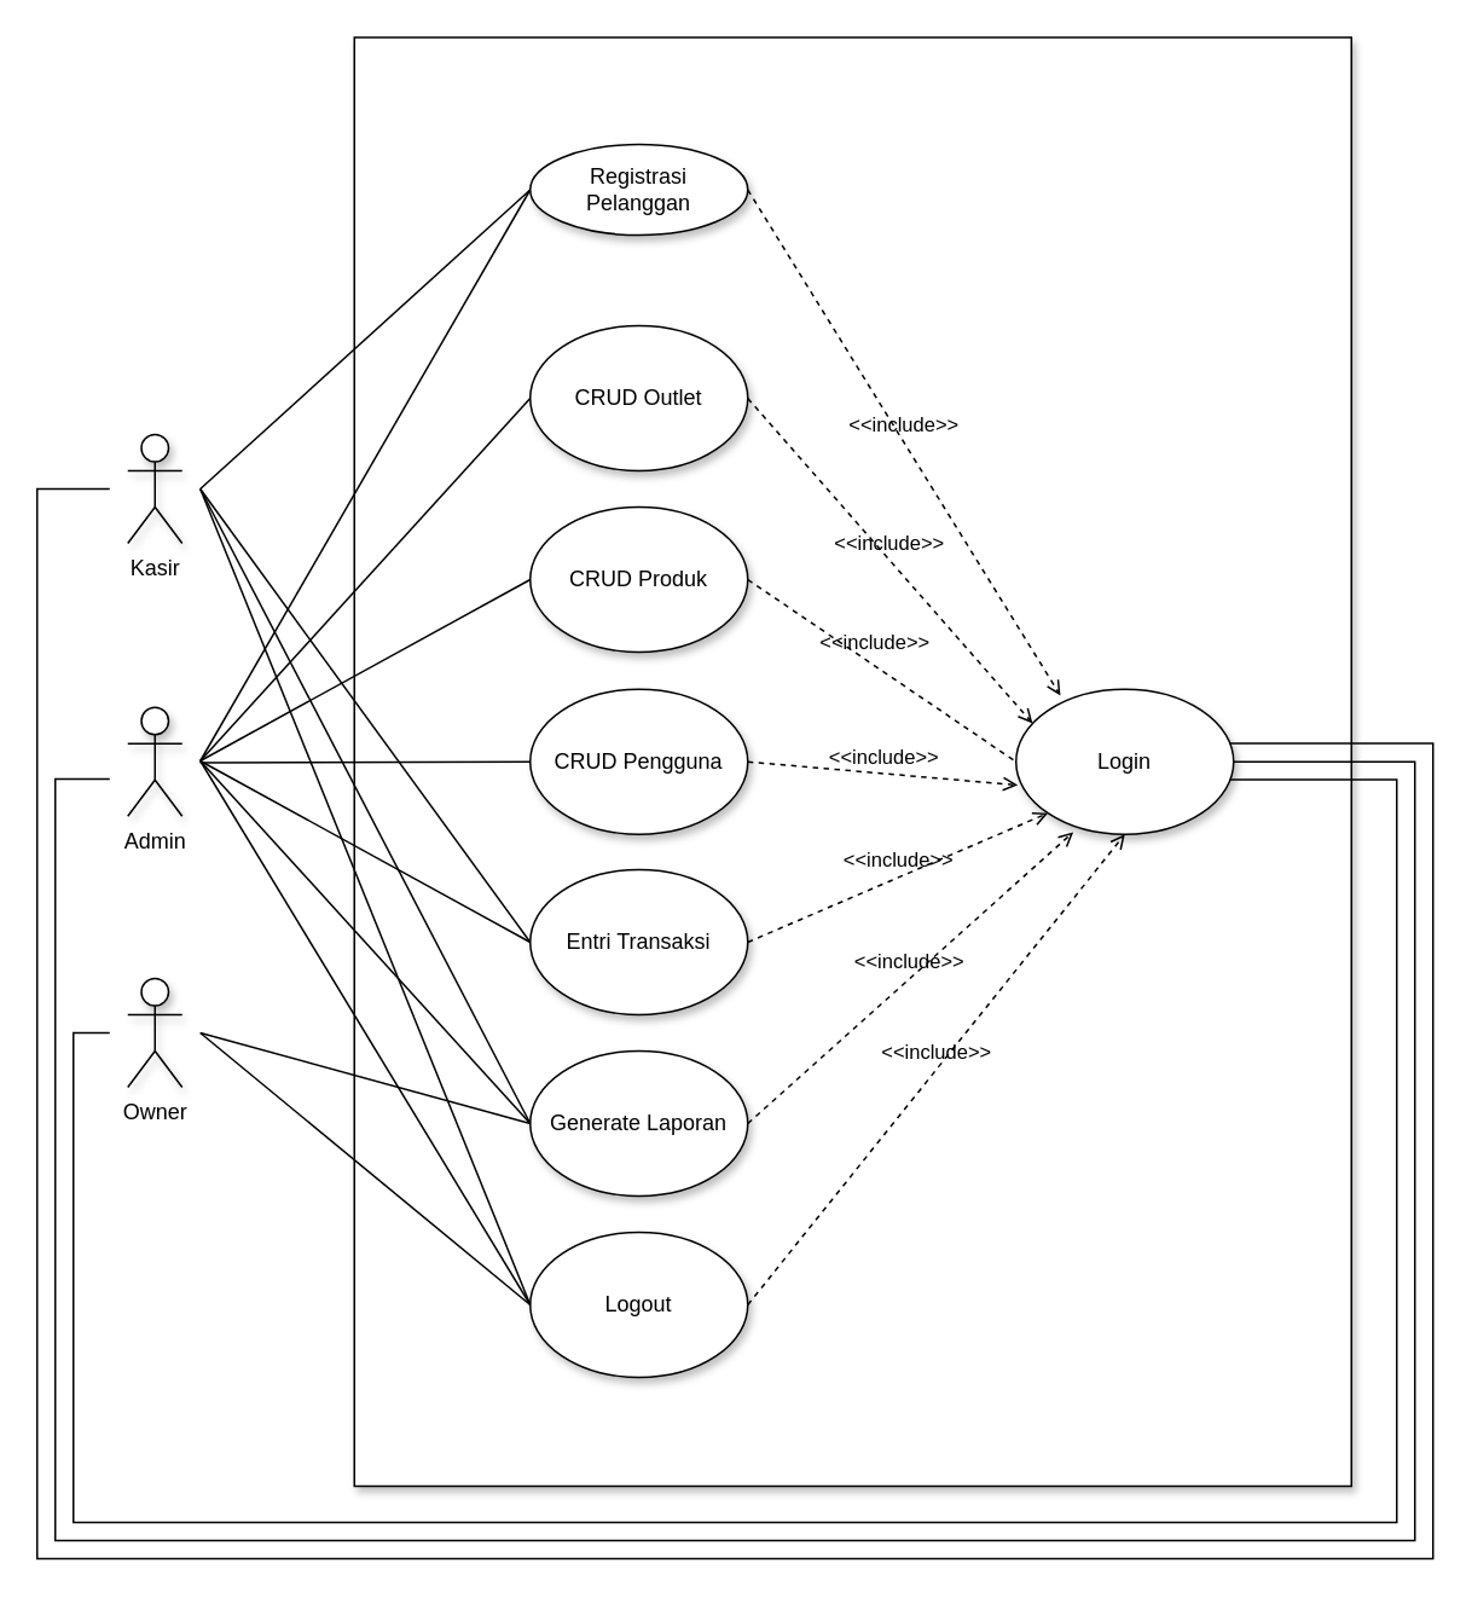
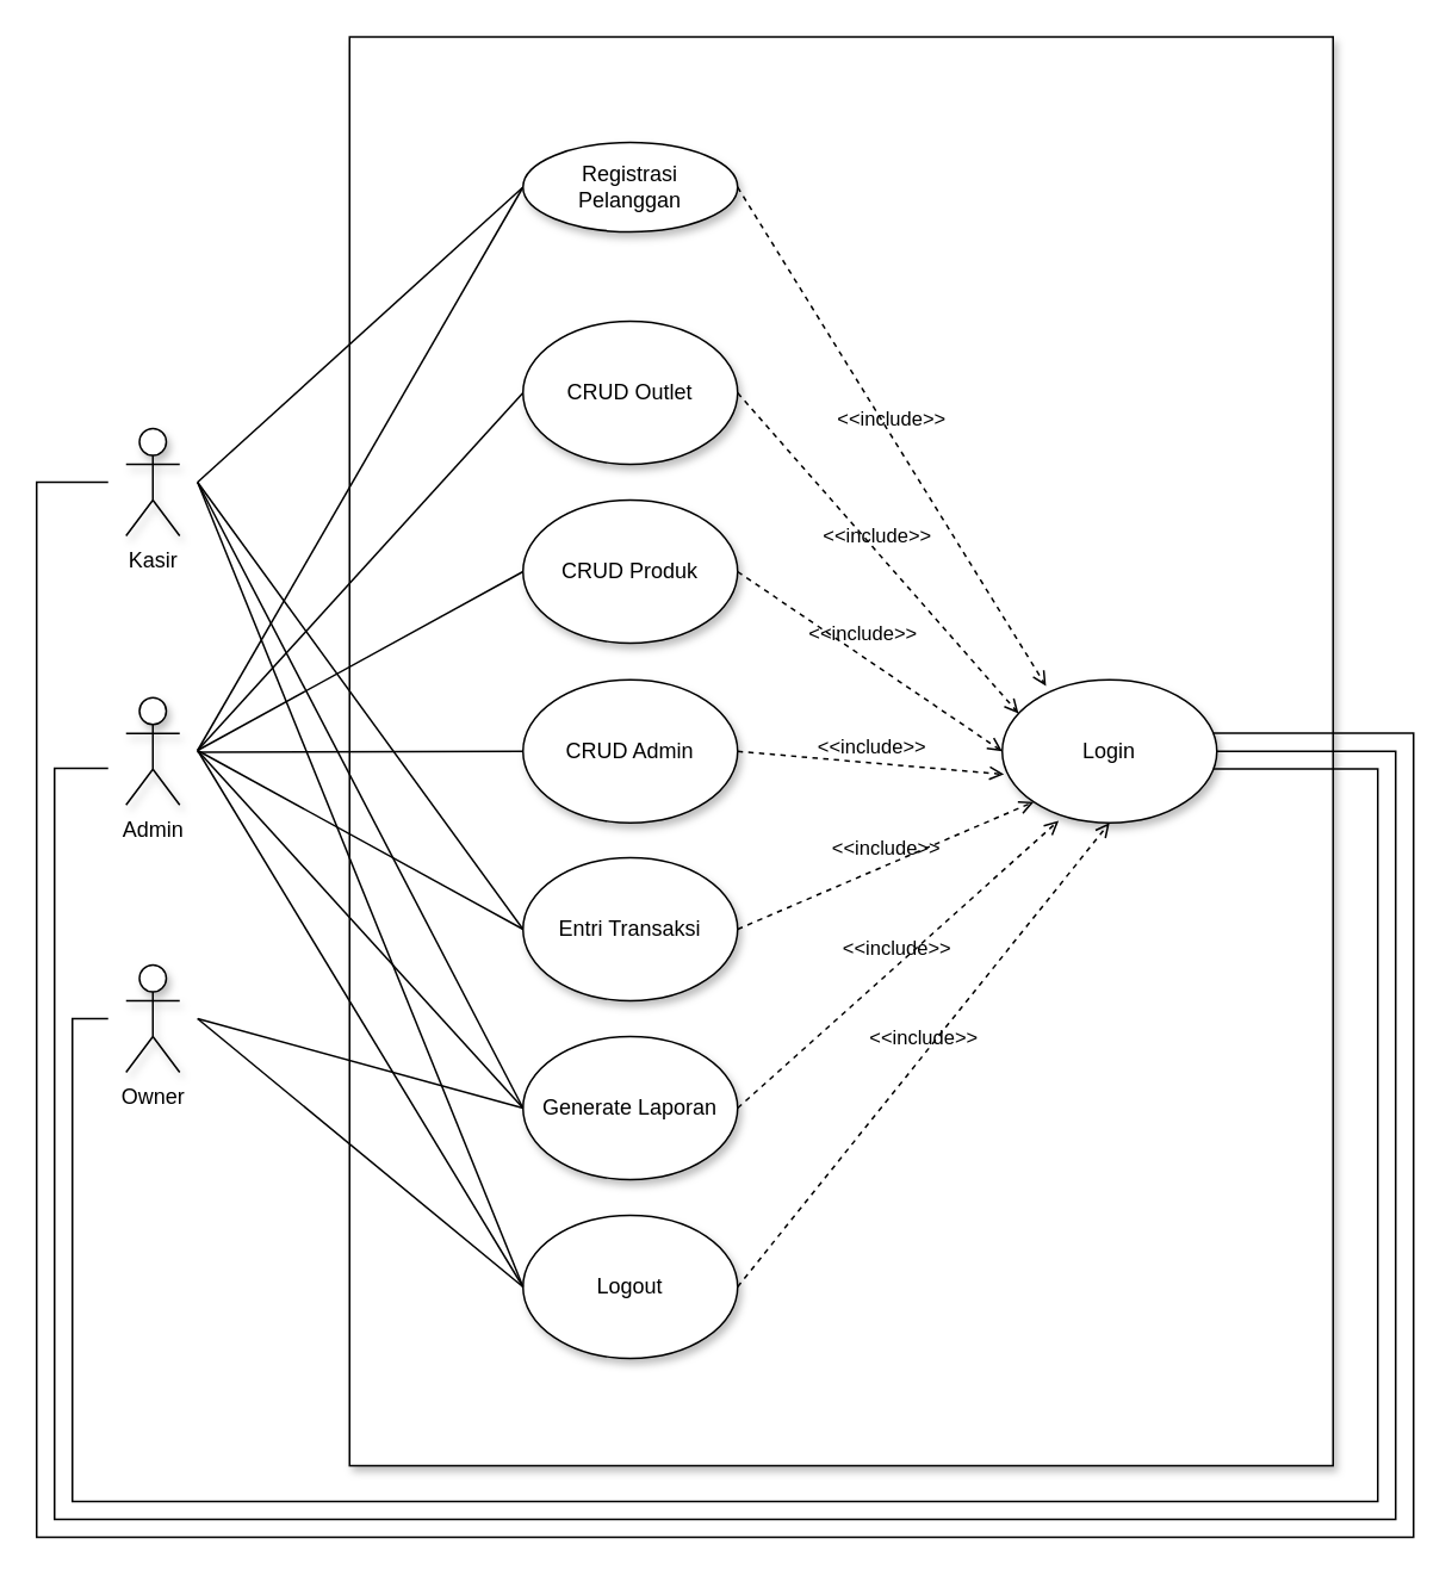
  <mxCell id="0" />
  <mxCell id="1" parent="0" />
  <mxCell id="2" value="" style="rounded=0;whiteSpace=wrap;html=1;shadow=1;" parent="1" vertex="1"><mxGeometry x="195" y="20" width="550" height="799" as="geometry" /></mxCell>
  <mxCell id="3" style="edgeStyle=none;rounded=0;orthogonalLoop=1;jettySize=auto;html=1;entryX=0;entryY=0.5;entryDx=0;entryDy=0;endArrow=none;endFill=0;" parent="1" target="16" edge="1"><mxGeometry relative="1" as="geometry"><mxPoint x="110" y="419" as="sourcePoint" /></mxGeometry></mxCell>
  <mxCell id="4" style="edgeStyle=none;rounded=0;orthogonalLoop=1;jettySize=auto;html=1;entryX=0;entryY=0.5;entryDx=0;entryDy=0;endArrow=none;endFill=0;" parent="1" target="19" edge="1"><mxGeometry relative="1" as="geometry"><mxPoint x="110" y="419" as="sourcePoint" /></mxGeometry></mxCell>
  <mxCell id="5" style="edgeStyle=orthogonalEdgeStyle;rounded=0;orthogonalLoop=1;jettySize=auto;html=1;endArrow=none;endFill=0;entryX=1;entryY=0.5;entryDx=0;entryDy=0;" parent="1" target="14" edge="1"><mxGeometry relative="1" as="geometry"><mxPoint x="60" y="429" as="sourcePoint" /><mxPoint x="760" y="429" as="targetPoint" /><Array as="points"><mxPoint x="30" y="429" /><mxPoint x="30" y="849" /><mxPoint x="780" y="849" /><mxPoint x="780" y="420" /></Array></mxGeometry></mxCell>
  <mxCell id="6" value="Admin" style="shape=umlActor;verticalLabelPosition=bottom;verticalAlign=top;html=1;outlineConnect=0;shadow=1;" parent="1" vertex="1"><mxGeometry x="70" y="389.5" width="30" height="60" as="geometry" /></mxCell>
  <mxCell id="7" style="edgeStyle=none;rounded=0;orthogonalLoop=1;jettySize=auto;html=1;entryX=0;entryY=0.5;entryDx=0;entryDy=0;endArrow=none;endFill=0;" parent="1" target="15" edge="1"><mxGeometry relative="1" as="geometry"><mxPoint x="110" y="569" as="sourcePoint" /></mxGeometry></mxCell>
  <mxCell id="8" style="edgeStyle=orthogonalEdgeStyle;rounded=0;orthogonalLoop=1;jettySize=auto;html=1;endArrow=none;endFill=0;entryX=0.978;entryY=0.623;entryDx=0;entryDy=0;entryPerimeter=0;" parent="1" target="14" edge="1"><mxGeometry relative="1" as="geometry"><mxPoint x="60" y="569" as="sourcePoint" /><Array as="points"><mxPoint x="40" y="569" /><mxPoint x="40" y="839" /><mxPoint x="770" y="839" /><mxPoint x="770" y="429" /></Array><mxPoint x="760" y="455" as="targetPoint" /></mxGeometry></mxCell>
  <mxCell id="9" style="rounded=0;orthogonalLoop=1;jettySize=auto;html=1;entryX=0;entryY=0.5;entryDx=0;entryDy=0;endArrow=none;endFill=0;" parent="1" target="21" edge="1"><mxGeometry relative="1" as="geometry"><mxPoint x="110" y="569" as="sourcePoint" /></mxGeometry></mxCell>
  <mxCell id="10" value="Owner" style="shape=umlActor;verticalLabelPosition=bottom;verticalAlign=top;html=1;outlineConnect=0;shadow=1;" parent="1" vertex="1"><mxGeometry x="70" y="539" width="30" height="60" as="geometry" /></mxCell>
  <mxCell id="11" style="rounded=0;orthogonalLoop=1;jettySize=auto;html=1;entryX=0;entryY=0.5;entryDx=0;entryDy=0;endArrow=none;endFill=0;" parent="1" target="16" edge="1"><mxGeometry relative="1" as="geometry"><mxPoint x="110" y="269" as="sourcePoint" /></mxGeometry></mxCell>
  <mxCell id="12" style="edgeStyle=orthogonalEdgeStyle;rounded=0;orthogonalLoop=1;jettySize=auto;html=1;endArrow=none;endFill=0;entryX=0.981;entryY=0.372;entryDx=0;entryDy=0;entryPerimeter=0;" parent="1" target="14" edge="1"><mxGeometry relative="1" as="geometry"><mxPoint x="790" y="389" as="targetPoint" /><Array as="points"><mxPoint x="20" y="269" /><mxPoint x="20" y="859" /><mxPoint x="790" y="859" /><mxPoint x="790" y="409" /></Array><mxPoint x="60" y="269" as="sourcePoint" /></mxGeometry></mxCell>
  <mxCell id="13" value="Kasir" style="shape=umlActor;verticalLabelPosition=bottom;verticalAlign=top;html=1;outlineConnect=0;shadow=1;" parent="1" vertex="1"><mxGeometry x="70" y="239" width="30" height="60" as="geometry" /></mxCell>
  <mxCell id="14" value="Login" style="ellipse;whiteSpace=wrap;html=1;shadow=1;" parent="1" vertex="1"><mxGeometry x="560" y="379.5" width="120" height="80" as="geometry" /></mxCell>
  <mxCell id="15" value="Generate Laporan" style="ellipse;whiteSpace=wrap;html=1;shadow=1;" parent="1" vertex="1"><mxGeometry x="292" y="579" width="120" height="80" as="geometry" /></mxCell>
  <mxCell id="16" value="Registrasi&lt;br&gt;Pelanggan" style="ellipse;whiteSpace=wrap;html=1;shadow=1;" parent="1" vertex="1"><mxGeometry x="292" y="79" width="120" height="50" as="geometry" /></mxCell>
  <mxCell id="17" value="Entri Transaksi" style="ellipse;whiteSpace=wrap;html=1;shadow=1;" parent="1" vertex="1"><mxGeometry x="292" y="479" width="120" height="80" as="geometry" /></mxCell>
- <mxCell id="18" value="CRUD Pengguna" style="ellipse;whiteSpace=wrap;html=1;shadow=1;" parent="1" vertex="1"><mxGeometry x="292" y="379.5" width="120" height="80" as="geometry" /></mxCell>
+ <mxCell id="18" value="CRUD Admin" style="ellipse;whiteSpace=wrap;html=1;shadow=1;" parent="1" vertex="1"><mxGeometry x="292" y="379.5" width="120" height="80" as="geometry" /></mxCell>
  <mxCell id="19" value="CRUD Outlet" style="ellipse;whiteSpace=wrap;html=1;shadow=1;" parent="1" vertex="1"><mxGeometry x="292" y="179" width="120" height="80" as="geometry" /></mxCell>
  <mxCell id="20" value="CRUD Produk" style="ellipse;whiteSpace=wrap;html=1;shadow=1;" parent="1" vertex="1"><mxGeometry x="292" y="279" width="120" height="80" as="geometry" /></mxCell>
  <mxCell id="21" value="Logout" style="ellipse;whiteSpace=wrap;html=1;shadow=1;" parent="1" vertex="1"><mxGeometry x="292" y="679" width="120" height="80" as="geometry" /></mxCell>
  <mxCell id="22" style="edgeStyle=none;rounded=0;orthogonalLoop=1;jettySize=auto;html=1;entryX=0;entryY=0.5;entryDx=0;entryDy=0;endArrow=none;endFill=0;" parent="1" target="20" edge="1"><mxGeometry relative="1" as="geometry"><mxPoint x="110" y="419" as="sourcePoint" /><mxPoint x="295" y="299" as="targetPoint" /></mxGeometry></mxCell>
  <mxCell id="23" style="edgeStyle=none;rounded=0;orthogonalLoop=1;jettySize=auto;html=1;entryX=0;entryY=0.5;entryDx=0;entryDy=0;endArrow=none;endFill=0;" parent="1" target="18" edge="1"><mxGeometry relative="1" as="geometry"><mxPoint x="110" y="420" as="sourcePoint" /><mxPoint x="305" y="309" as="targetPoint" /></mxGeometry></mxCell>
  <mxCell id="24" style="edgeStyle=none;rounded=0;orthogonalLoop=1;jettySize=auto;html=1;entryX=0;entryY=0.5;entryDx=0;entryDy=0;endArrow=none;endFill=0;" parent="1" target="17" edge="1"><mxGeometry relative="1" as="geometry"><mxPoint x="110" y="419" as="sourcePoint" /><mxPoint x="295" y="499" as="targetPoint" /></mxGeometry></mxCell>
  <mxCell id="25" style="edgeStyle=none;rounded=0;orthogonalLoop=1;jettySize=auto;html=1;entryX=0;entryY=0.5;entryDx=0;entryDy=0;endArrow=none;endFill=0;" parent="1" target="15" edge="1"><mxGeometry relative="1" as="geometry"><mxPoint x="110" y="419" as="sourcePoint" /><mxPoint x="295" y="599" as="targetPoint" /></mxGeometry></mxCell>
  <mxCell id="26" style="rounded=0;orthogonalLoop=1;jettySize=auto;html=1;entryX=0;entryY=0.5;entryDx=0;entryDy=0;endArrow=none;endFill=0;" parent="1" target="17" edge="1"><mxGeometry relative="1" as="geometry"><mxPoint x="110" y="269" as="sourcePoint" /><mxPoint x="295" y="199" as="targetPoint" /></mxGeometry></mxCell>
  <mxCell id="27" style="rounded=0;orthogonalLoop=1;jettySize=auto;html=1;entryX=0;entryY=0.5;entryDx=0;entryDy=0;endArrow=none;endFill=0;" parent="1" target="15" edge="1"><mxGeometry relative="1" as="geometry"><mxPoint x="110" y="269" as="sourcePoint" /><mxPoint x="295" y="599" as="targetPoint" /></mxGeometry></mxCell>
- <mxCell id="28" value="&amp;lt;&amp;lt;include&amp;gt;&amp;gt;" style="edgeStyle=none;html=1;endArrow=none;verticalAlign=bottom;dashed=1;labelBackgroundColor=none;rounded=0;exitX=1;exitY=0.5;exitDx=0;exitDy=0;entryX=0;entryY=0.5;entryDx=0;entryDy=0;" parent="1" source="20" target="14" edge="1"><mxGeometry x="-0.078" y="3" width="160" relative="1" as="geometry"><mxPoint x="410" y="388" as="sourcePoint" /><mxPoint x="560" y="429" as="targetPoint" /><mxPoint as="offset" /></mxGeometry></mxCell>
+ <mxCell id="28" value="&amp;lt;&amp;lt;include&amp;gt;&amp;gt;" style="edgeStyle=none;html=1;endArrow=open;verticalAlign=bottom;dashed=1;labelBackgroundColor=none;rounded=0;exitX=1;exitY=0.5;exitDx=0;exitDy=0;entryX=0;entryY=0.5;entryDx=0;entryDy=0;" parent="1" source="20" target="14" edge="1"><mxGeometry x="-0.078" y="3" width="160" relative="1" as="geometry"><mxPoint x="410" y="388" as="sourcePoint" /><mxPoint x="560" y="429" as="targetPoint" /><mxPoint as="offset" /></mxGeometry></mxCell>
  <mxCell id="29" value="&amp;lt;&amp;lt;include&amp;gt;&amp;gt;" style="edgeStyle=none;html=1;endArrow=open;verticalAlign=bottom;dashed=1;labelBackgroundColor=none;rounded=0;exitX=1;exitY=0.5;exitDx=0;exitDy=0;entryX=0.076;entryY=0.235;entryDx=0;entryDy=0;entryPerimeter=0;" parent="1" source="19" target="14" edge="1"><mxGeometry width="160" relative="1" as="geometry"><mxPoint x="390" y="349" as="sourcePoint" /><mxPoint x="560" y="439" as="targetPoint" /></mxGeometry></mxCell>
  <mxCell id="30" value="&amp;lt;&amp;lt;include&amp;gt;&amp;gt;" style="edgeStyle=none;html=1;endArrow=open;verticalAlign=bottom;dashed=1;labelBackgroundColor=none;rounded=0;entryX=0.204;entryY=0.043;entryDx=0;entryDy=0;entryPerimeter=0;exitX=1;exitY=0.5;exitDx=0;exitDy=0;" parent="1" source="16" target="14" edge="1"><mxGeometry width="160" relative="1" as="geometry"><mxPoint x="410" y="189" as="sourcePoint" /><mxPoint x="570" y="189" as="targetPoint" /></mxGeometry></mxCell>
  <mxCell id="31" value="&amp;lt;&amp;lt;include&amp;gt;&amp;gt;" style="edgeStyle=none;html=1;endArrow=open;verticalAlign=bottom;dashed=1;labelBackgroundColor=none;rounded=0;entryX=0.008;entryY=0.661;entryDx=0;entryDy=0;entryPerimeter=0;exitX=1;exitY=0.5;exitDx=0;exitDy=0;" parent="1" source="18" target="14" edge="1"><mxGeometry width="160" relative="1" as="geometry"><mxPoint x="410" y="489" as="sourcePoint" /><mxPoint x="570" y="489" as="targetPoint" /></mxGeometry></mxCell>
  <mxCell id="32" value="&amp;lt;&amp;lt;include&amp;gt;&amp;gt;" style="edgeStyle=none;html=1;endArrow=open;verticalAlign=bottom;dashed=1;labelBackgroundColor=none;rounded=0;entryX=0;entryY=1;entryDx=0;entryDy=0;exitX=1;exitY=0.5;exitDx=0;exitDy=0;" parent="1" source="17" target="14" edge="1"><mxGeometry width="160" relative="1" as="geometry"><mxPoint x="410" y="589" as="sourcePoint" /><mxPoint x="570" y="589" as="targetPoint" /></mxGeometry></mxCell>
  <mxCell id="33" value="&amp;lt;&amp;lt;include&amp;gt;&amp;gt;" style="edgeStyle=none;html=1;endArrow=open;verticalAlign=bottom;dashed=1;labelBackgroundColor=none;rounded=0;entryX=0.263;entryY=0.985;entryDx=0;entryDy=0;entryPerimeter=0;exitX=1;exitY=0.5;exitDx=0;exitDy=0;" parent="1" source="15" target="14" edge="1"><mxGeometry width="160" relative="1" as="geometry"><mxPoint x="400" y="688.41" as="sourcePoint" /><mxPoint x="560" y="688.41" as="targetPoint" /></mxGeometry></mxCell>
  <mxCell id="34" value="&amp;lt;&amp;lt;include&amp;gt;&amp;gt;" style="edgeStyle=none;html=1;endArrow=open;verticalAlign=bottom;dashed=1;labelBackgroundColor=none;rounded=0;exitX=1;exitY=0.5;exitDx=0;exitDy=0;entryX=0.5;entryY=1;entryDx=0;entryDy=0;" parent="1" source="21" target="14" edge="1"><mxGeometry width="160" relative="1" as="geometry"><mxPoint x="510" y="688.17" as="sourcePoint" /><mxPoint x="670" y="688.17" as="targetPoint" /></mxGeometry></mxCell>
  <mxCell id="35" style="edgeStyle=none;rounded=0;orthogonalLoop=1;jettySize=auto;html=1;entryX=0;entryY=0.5;entryDx=0;entryDy=0;endArrow=none;endFill=0;" parent="1" target="21" edge="1"><mxGeometry relative="1" as="geometry"><mxPoint x="110" y="419" as="sourcePoint" /><mxPoint x="302" y="629" as="targetPoint" /></mxGeometry></mxCell>
  <mxCell id="36" style="rounded=0;orthogonalLoop=1;jettySize=auto;html=1;entryX=0;entryY=0.5;entryDx=0;entryDy=0;endArrow=none;endFill=0;" parent="1" target="21" edge="1"><mxGeometry relative="1" as="geometry"><mxPoint x="110" y="269" as="sourcePoint" /><mxPoint x="302" y="529" as="targetPoint" /></mxGeometry></mxCell>
